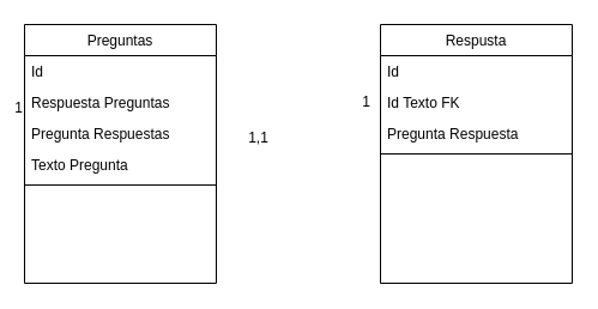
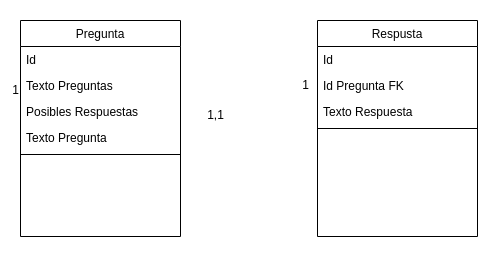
  <mxCell id="0" />
  <mxCell id="1" parent="0" />
- <mxCell id="2" value="Preguntas" style="swimlane;fontStyle=0;align=center;verticalAlign=top;childLayout=stackLayout;horizontal=1;startSize=26;horizontalStack=0;resizeParent=1;resizeLast=0;collapsible=1;marginBottom=0;rounded=0;shadow=0;strokeWidth=1;" vertex="1" parent="1"><mxGeometry x="20" y="20" width="160" height="216" as="geometry"><mxRectangle x="550" y="140" width="160" height="26" as="alternateBounds" /></mxGeometry></mxCell>
+ <mxCell id="2" value="Pregunta" style="swimlane;fontStyle=0;align=center;verticalAlign=top;childLayout=stackLayout;horizontal=1;startSize=26;horizontalStack=0;resizeParent=1;resizeLast=0;collapsible=1;marginBottom=0;rounded=0;shadow=0;strokeWidth=1;" vertex="1" parent="1"><mxGeometry x="20" y="20" width="160" height="216" as="geometry"><mxRectangle x="550" y="140" width="160" height="26" as="alternateBounds" /></mxGeometry></mxCell>
  <mxCell id="3" value="Id" style="text;align=left;verticalAlign=top;spacingLeft=4;spacingRight=4;overflow=hidden;rotatable=0;points=[[0,0.5],[1,0.5]];portConstraint=eastwest;" vertex="1" parent="2"><mxGeometry y="26" width="160" height="26" as="geometry" /></mxCell>
- <mxCell id="4" value="Respuesta Preguntas" style="text;align=left;verticalAlign=top;spacingLeft=4;spacingRight=4;overflow=hidden;rotatable=0;points=[[0,0.5],[1,0.5]];portConstraint=eastwest;rounded=0;shadow=0;html=0;" vertex="1" parent="2"><mxGeometry y="52" width="160" height="26" as="geometry" /></mxCell>
- <mxCell id="5" value="Pregunta Respuestas&#10;" style="text;align=left;verticalAlign=top;spacingLeft=4;spacingRight=4;overflow=hidden;rotatable=0;points=[[0,0.5],[1,0.5]];portConstraint=eastwest;rounded=0;shadow=0;html=0;" vertex="1" parent="2"><mxGeometry y="78" width="160" height="26" as="geometry" /></mxCell>
+ <mxCell id="4" value="Texto Preguntas" style="text;align=left;verticalAlign=top;spacingLeft=4;spacingRight=4;overflow=hidden;rotatable=0;points=[[0,0.5],[1,0.5]];portConstraint=eastwest;rounded=0;shadow=0;html=0;" vertex="1" parent="2"><mxGeometry y="52" width="160" height="26" as="geometry" /></mxCell>
+ <mxCell id="5" value="Posibles Respuestas&#10;" style="text;align=left;verticalAlign=top;spacingLeft=4;spacingRight=4;overflow=hidden;rotatable=0;points=[[0,0.5],[1,0.5]];portConstraint=eastwest;rounded=0;shadow=0;html=0;" vertex="1" parent="2"><mxGeometry y="78" width="160" height="26" as="geometry" /></mxCell>
  <mxCell id="6" value="Texto Pregunta" style="text;align=left;verticalAlign=top;spacingLeft=4;spacingRight=4;overflow=hidden;rotatable=0;points=[[0,0.5],[1,0.5]];portConstraint=eastwest;rounded=0;shadow=0;html=0;" vertex="1" parent="2"><mxGeometry y="104" width="160" height="26" as="geometry" /></mxCell>
  <mxCell id="7" value="" style="line;html=1;strokeWidth=1;align=left;verticalAlign=middle;spacingTop=-1;spacingLeft=3;spacingRight=3;rotatable=0;labelPosition=right;points=[];portConstraint=eastwest;" vertex="1" parent="2"><mxGeometry y="130" width="160" height="8" as="geometry" /></mxCell>
  <mxCell id="8" value="1" style="resizable=0;align=right;verticalAlign=bottom;labelBackgroundColor=none;fontSize=12;" connectable="0" vertex="1" parent="1"><mxGeometry x="20" y="98" as="geometry" /></mxCell>
  <mxCell id="9" value="Respusta" style="swimlane;fontStyle=0;align=center;verticalAlign=top;childLayout=stackLayout;horizontal=1;startSize=26;horizontalStack=0;resizeParent=1;resizeLast=0;collapsible=1;marginBottom=0;rounded=0;shadow=0;strokeWidth=1;" vertex="1" parent="1"><mxGeometry x="317" y="20" width="160" height="216" as="geometry"><mxRectangle x="550" y="140" width="160" height="26" as="alternateBounds" /></mxGeometry></mxCell>
  <mxCell id="10" value="Id" style="text;align=left;verticalAlign=top;spacingLeft=4;spacingRight=4;overflow=hidden;rotatable=0;points=[[0,0.5],[1,0.5]];portConstraint=eastwest;" vertex="1" parent="9"><mxGeometry y="26" width="160" height="26" as="geometry" /></mxCell>
- <mxCell id="11" value="Id Texto FK" style="text;align=left;verticalAlign=top;spacingLeft=4;spacingRight=4;overflow=hidden;rotatable=0;points=[[0,0.5],[1,0.5]];portConstraint=eastwest;rounded=0;shadow=0;html=0;" vertex="1" parent="9"><mxGeometry y="52" width="160" height="26" as="geometry" /></mxCell>
- <mxCell id="12" value="Pregunta Respuesta" style="text;align=left;verticalAlign=top;spacingLeft=4;spacingRight=4;overflow=hidden;rotatable=0;points=[[0,0.5],[1,0.5]];portConstraint=eastwest;rounded=0;shadow=0;html=0;" vertex="1" parent="9"><mxGeometry y="78" width="160" height="26" as="geometry" /></mxCell>
+ <mxCell id="11" value="Id Pregunta FK" style="text;align=left;verticalAlign=top;spacingLeft=4;spacingRight=4;overflow=hidden;rotatable=0;points=[[0,0.5],[1,0.5]];portConstraint=eastwest;rounded=0;shadow=0;html=0;" vertex="1" parent="9"><mxGeometry y="52" width="160" height="26" as="geometry" /></mxCell>
+ <mxCell id="12" value="Texto Respuesta" style="text;align=left;verticalAlign=top;spacingLeft=4;spacingRight=4;overflow=hidden;rotatable=0;points=[[0,0.5],[1,0.5]];portConstraint=eastwest;rounded=0;shadow=0;html=0;" vertex="1" parent="9"><mxGeometry y="78" width="160" height="26" as="geometry" /></mxCell>
  <mxCell id="13" value="" style="line;html=1;strokeWidth=1;align=left;verticalAlign=middle;spacingTop=-1;spacingLeft=3;spacingRight=3;rotatable=0;labelPosition=right;points=[];portConstraint=eastwest;" vertex="1" parent="9"><mxGeometry y="104" width="160" height="8" as="geometry" /></mxCell>
  <mxCell id="14" value="1" style="resizable=0;align=right;verticalAlign=bottom;labelBackgroundColor=none;fontSize=12;" connectable="0" vertex="1" parent="1"><mxGeometry x="310" y="93" as="geometry" /></mxCell>
  <mxCell id="15" value="1,1" style="text;html=1;align=center;verticalAlign=middle;resizable=0;points=[];autosize=1;strokeColor=none;fillColor=none;" vertex="1" parent="1"><mxGeometry x="195" y="100" width="40" height="30" as="geometry" /></mxCell>
